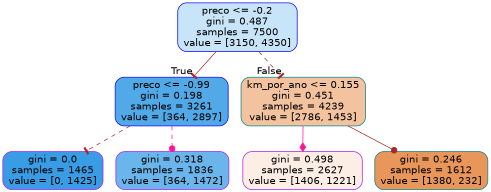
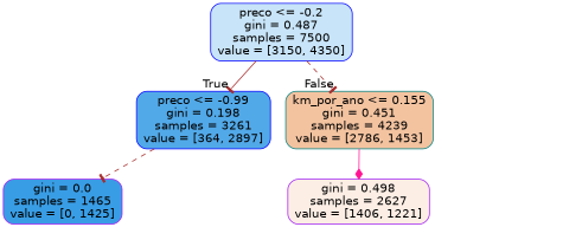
  digraph {
    node [color=purple fontname=helvetica shape=box style="filled, rounded"]
    edge [arrowhead=tee color=brown fontname=helvetica style=solid]
    n1 [color=blue fillcolor="#c8e4f8" label="preco <= -0.2\ngini = 0.487\nsamples = 7500\nvalue = [3150, 4350]"]
    n2 [color=blue fillcolor="#52a9e8" label="preco <= -0.99\ngini = 0.198\nsamples = 3261\nvalue = [364, 2897]"]
    n3 [color=teal fillcolor="#f3c3a0" label="km_por_ano <= 0.155\ngini = 0.451\nsamples = 4239\nvalue = [2786, 1453]"]
    n4 [fillcolor="#399de5" label="gini = 0.0\nsamples = 1465\nvalue = [0, 1425]"]
-   n5 [fillcolor="#6ab5eb" label="gini = 0.318\nsamples = 1836\nvalue = [364, 1472]"]
    n6 [fillcolor="#fceee5" label="gini = 0.498\nsamples = 2627\nvalue = [1406, 1221]"]
-   n7 [color=teal fillcolor="#e9965a" label="gini = 0.246\nsamples = 1612\nvalue = [1380, 232]"]
    n1 -> n2 [headlabel=True labelangle=45 labeldistance=2.5]
    n1 -> n3 [headlabel=False labelangle=-45 labeldistance=2.5 style=dashed]
    n2 -> n4 [style=dashed]
-   n2 -> n5 [arrowhead=dot color=deeppink style=dashed]
    n3 -> n6 [arrowhead=diamond color=deeppink]
-   n3 -> n7 [arrowhead=dot]
  }
